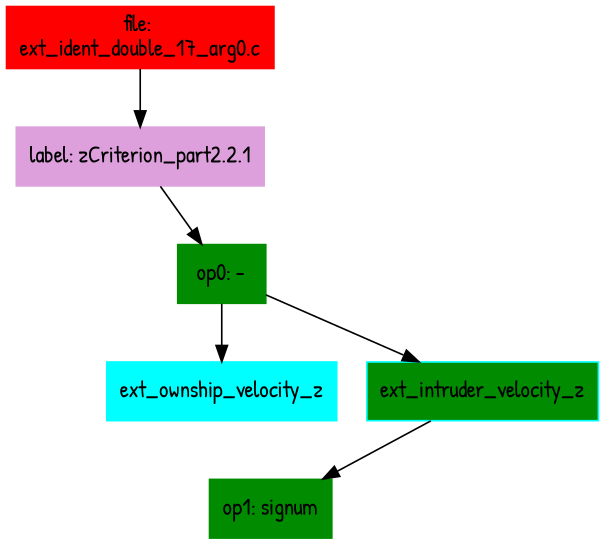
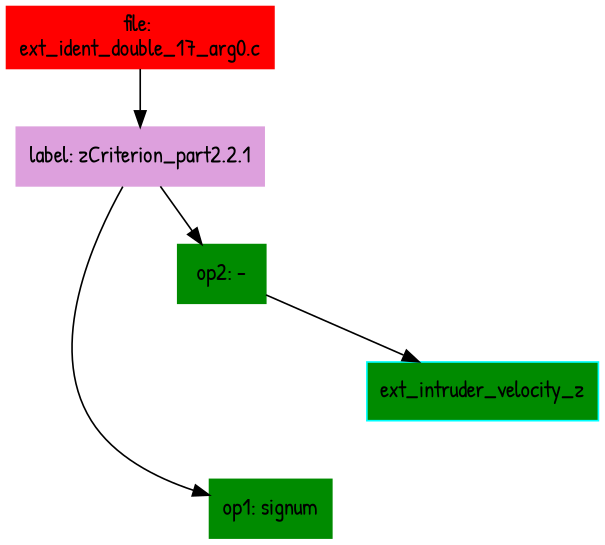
  digraph {
    fontname="Patrick Hand"
    node [color=green4 fontname="Patrick Hand" shape=box style=filled]
    edge [fontname="Patrick Hand"]
    n1 [color=red label="file: \next_ident_double_17_arg0.c"]
    n2 [color=plum label="label: zCriterion_part2.2.1"]
    n3 [label="op1: signum"]
-   n4 [label="op0: -"]
-   n5 [color=cyan1 label=ext_ownship_velocity_z]
+   n4 [label="op2: -"]
    n6 [color=cyan1 fillcolor=green4 label=ext_intruder_velocity_z]
    n1 -> n2
-   n6 -> n3
+   n2 -> n3
    n2 -> n4
-   n4 -> n5
    n4 -> n6
  }
